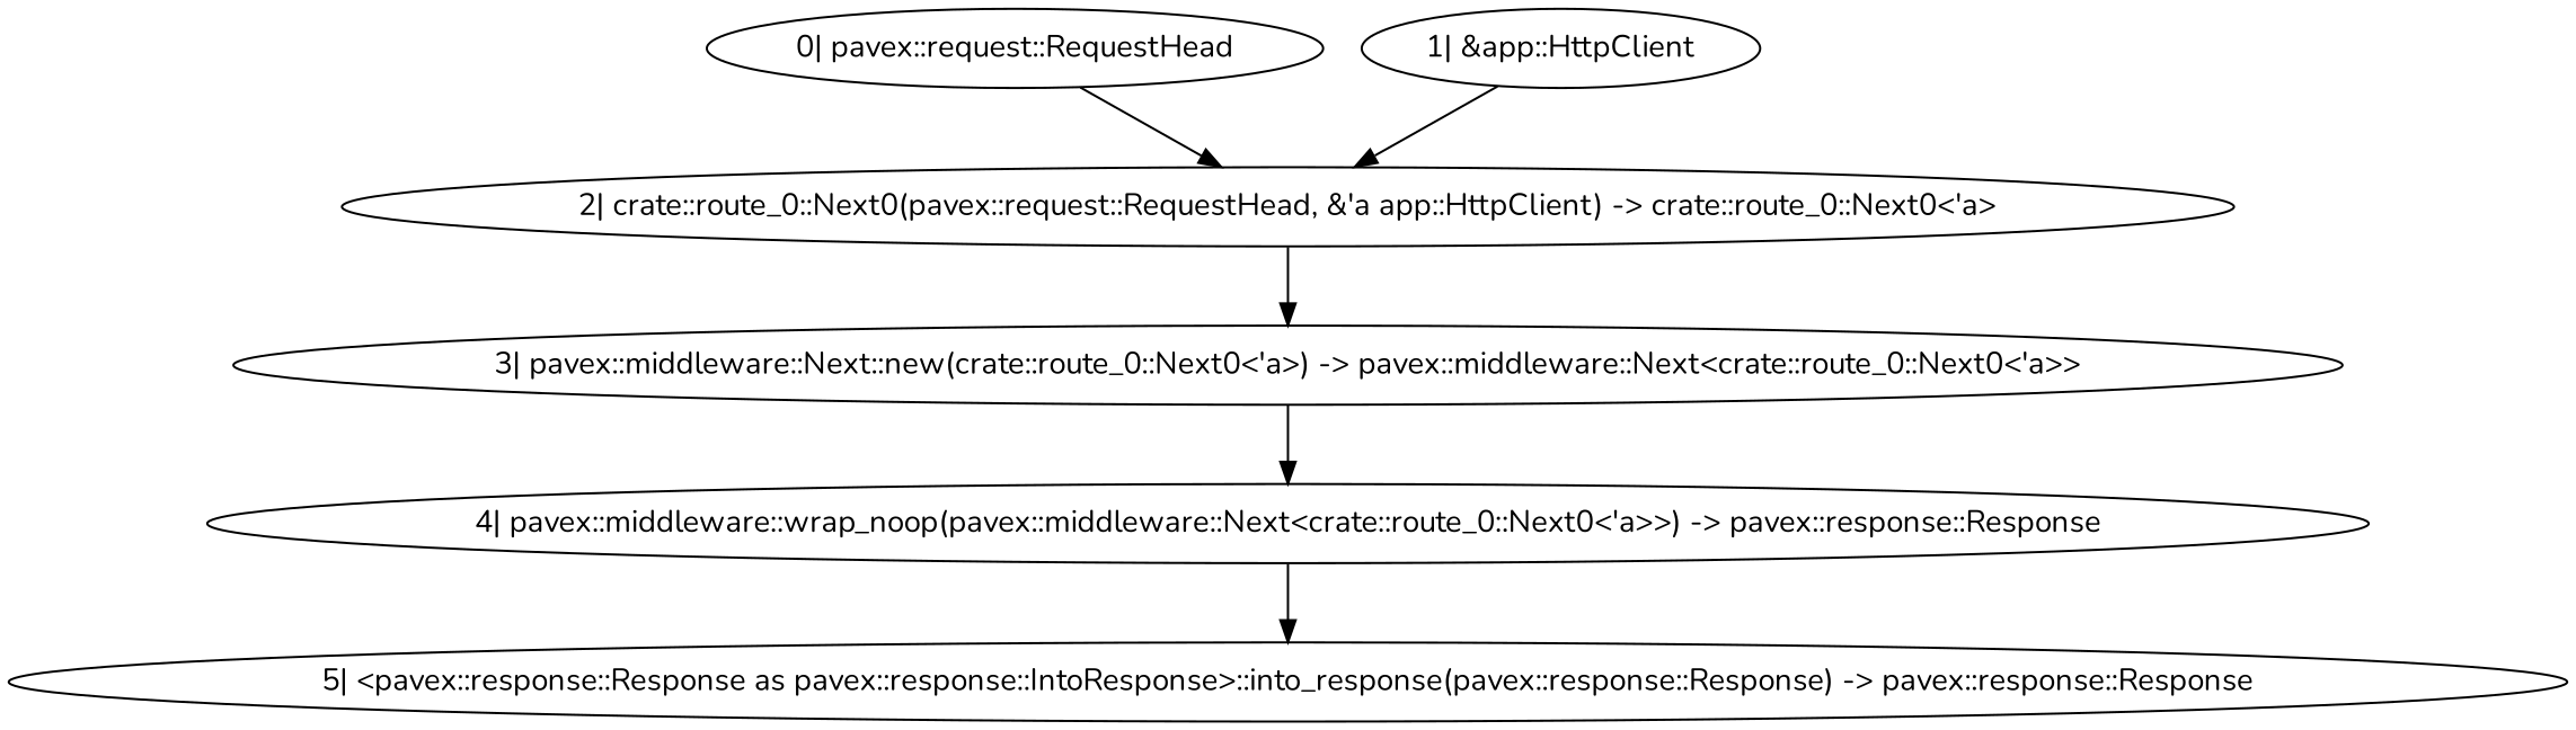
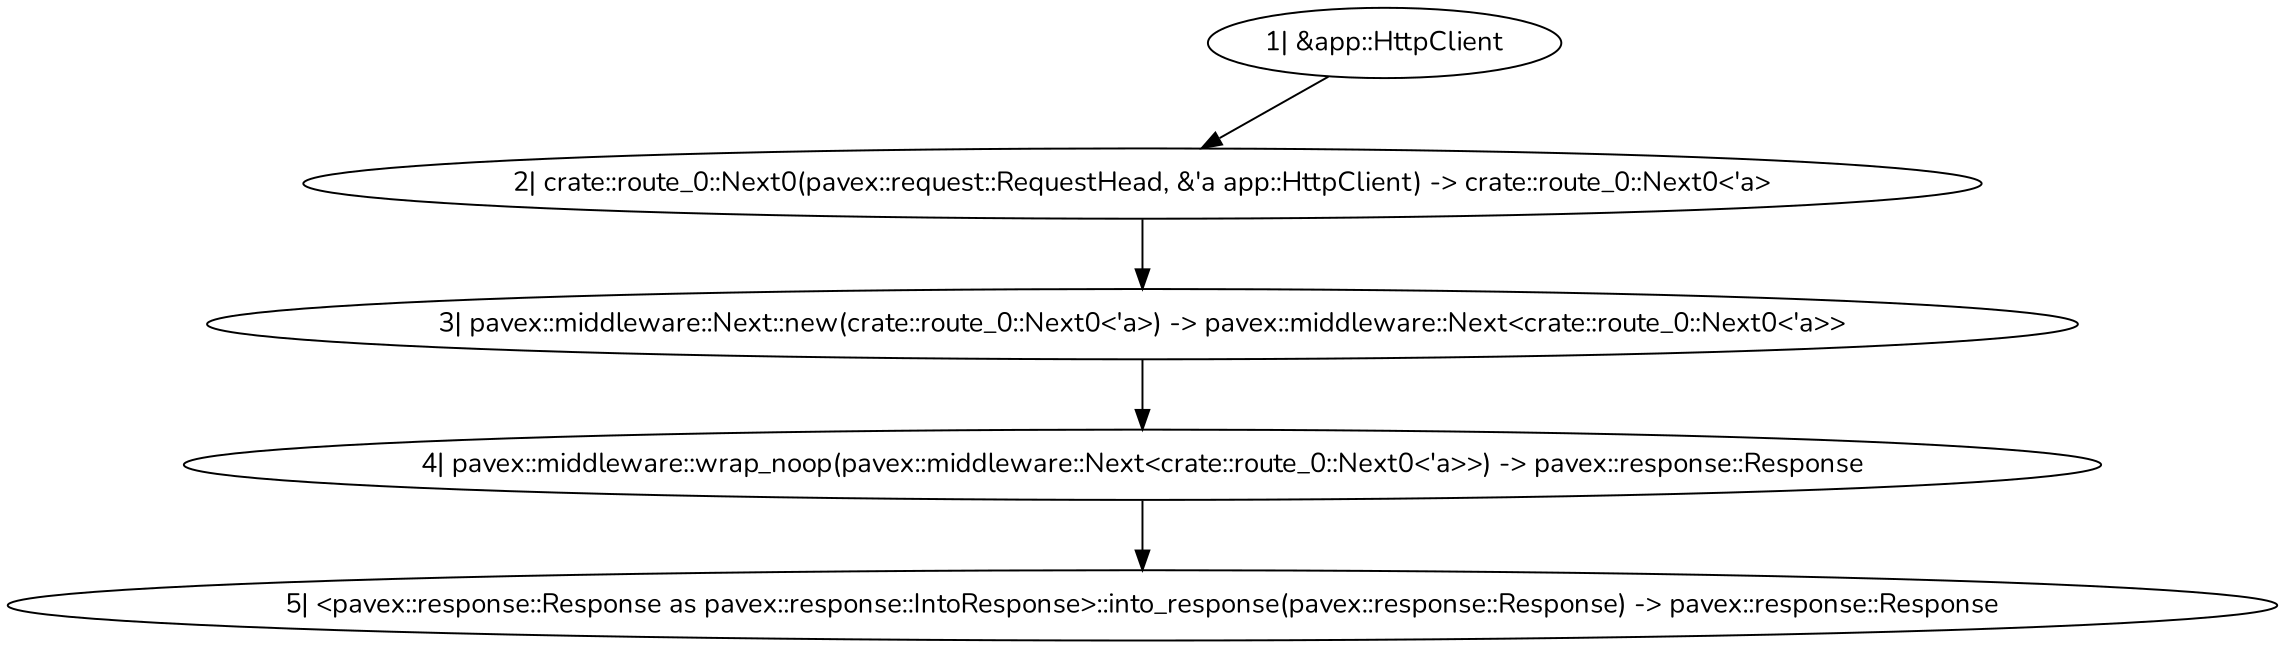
  digraph {
    fontname=Nunito
    node [fontname=Nunito]
    edge [fontname=Nunito]
-   n1 [label="0| pavex::request::RequestHead"]
    n2 [label="2| crate::route_0::Next0(pavex::request::RequestHead, &'a app::HttpClient) -> crate::route_0::Next0<'a>"]
    n3 [label="1| &app::HttpClient"]
    n4 [label="3| pavex::middleware::Next::new(crate::route_0::Next0<'a>) -> pavex::middleware::Next<crate::route_0::Next0<'a>>"]
    n5 [label="4| pavex::middleware::wrap_noop(pavex::middleware::Next<crate::route_0::Next0<'a>>) -> pavex::response::Response"]
    n6 [label="5| <pavex::response::Response as pavex::response::IntoResponse>::into_response(pavex::response::Response) -> pavex::response::Response"]
-   n1 -> n2
    n2 -> n4
    n3 -> n2
    n4 -> n5
    n5 -> n6
  }
